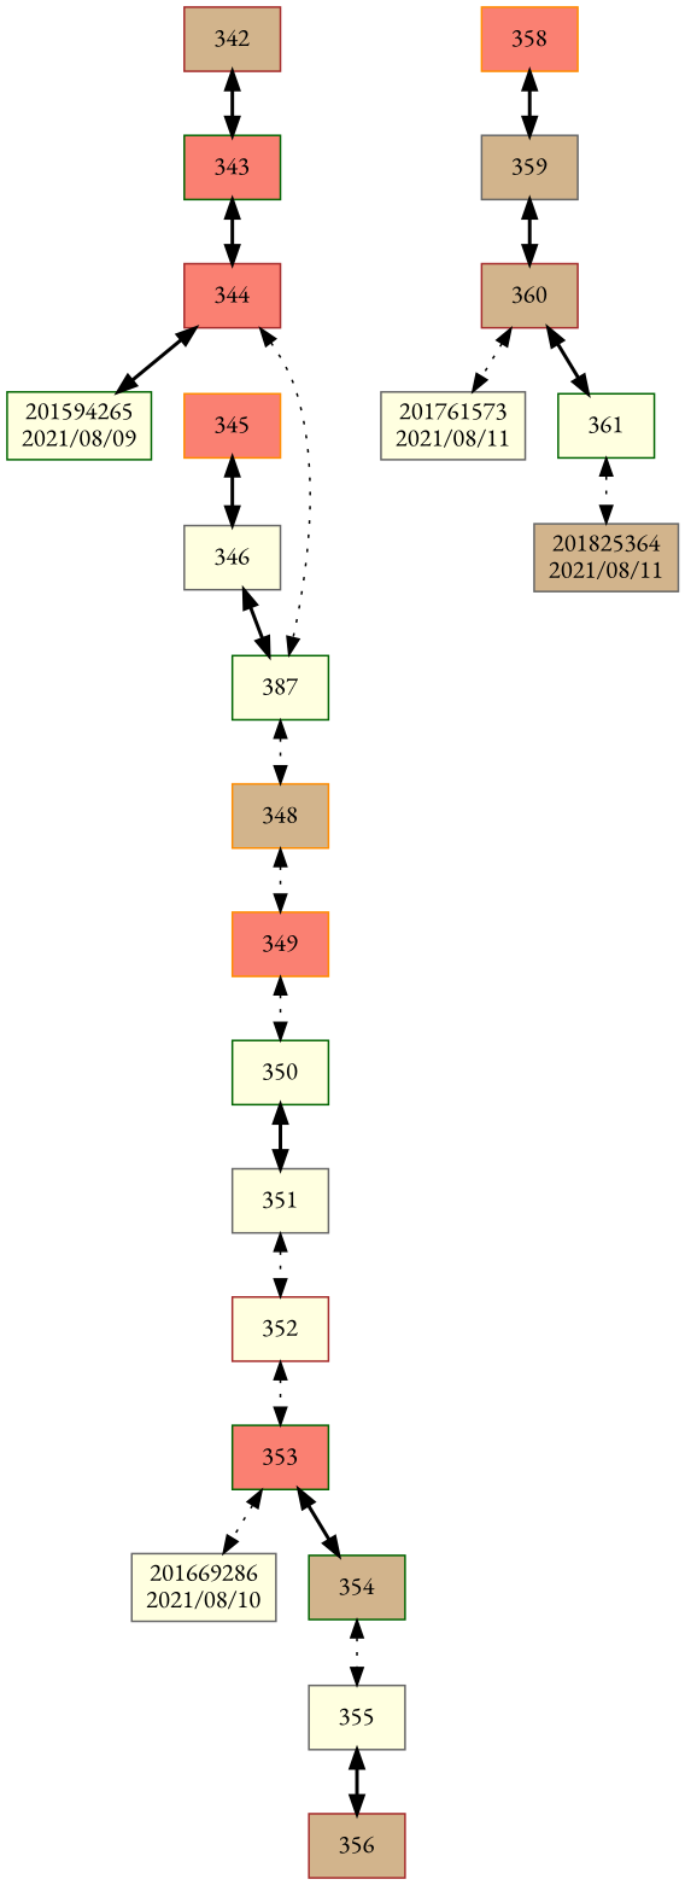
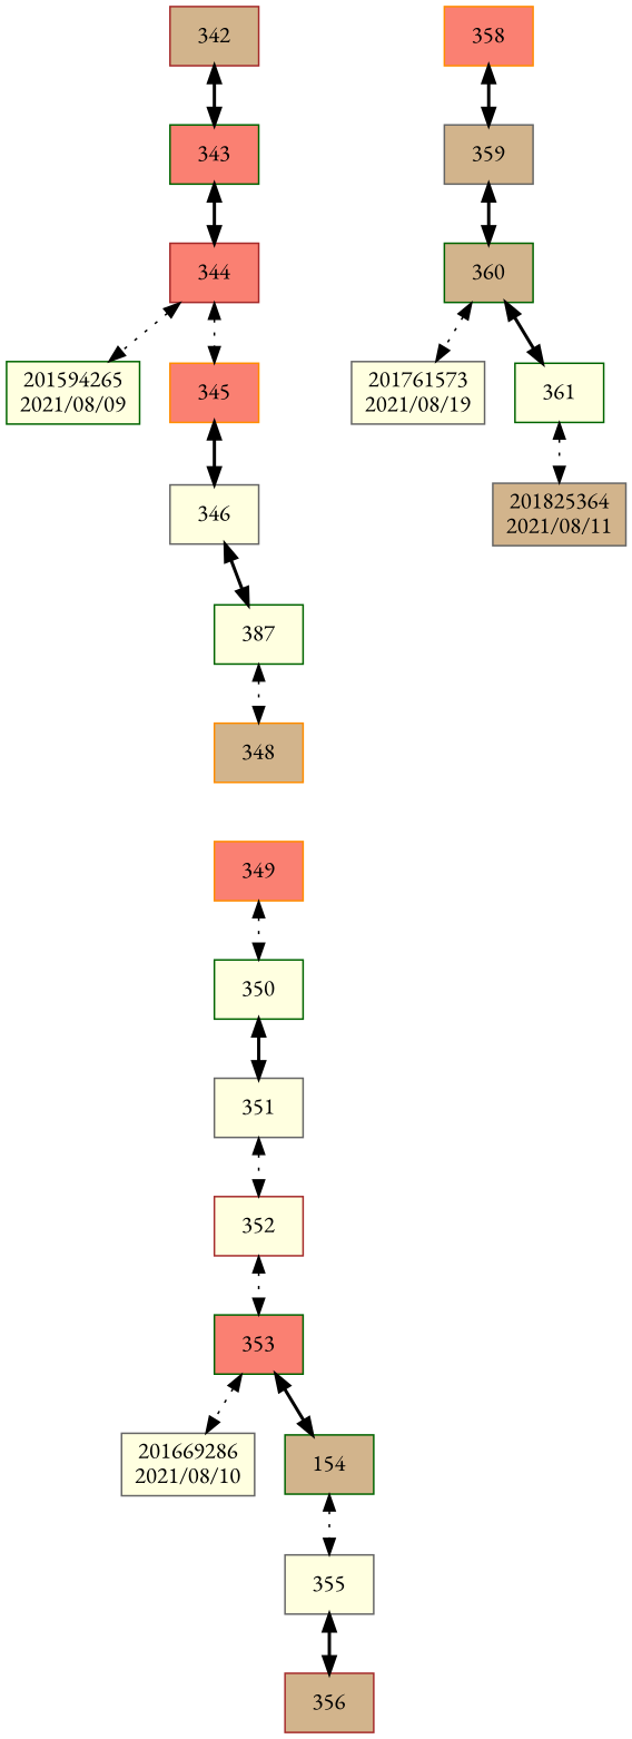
  digraph {
    compound=true
    fontname="EB Garamond"
    rankdir=TB
    node [color=darkgreen fillcolor=lightyellow fontname="EB Garamond" shape=box style=filled]
    edge [dir=both fontname="EB Garamond" style=dotted]
    n1 [color=brown fillcolor=tan label=342]
    n2 [fillcolor=salmon label=343]
    n3 [color=brown fillcolor=salmon label=344]
    n4 [label="201594265\n2021/08/09"]
    n5 [color=darkorange fillcolor=salmon label=345]
    n6 [color=gray40 label=346]
    n7 [label=387]
    n8 [color=darkorange fillcolor=tan label=348]
    n9 [color=darkorange fillcolor=salmon label=349]
    n10 [label=350]
    n11 [color=gray40 label=351]
    n12 [color=brown label=352]
    n13 [fillcolor=salmon label=353]
    n14 [color=gray40 label="201669286\n2021/08/10"]
-   n15 [fillcolor=tan label=354]
+   n15 [fillcolor=tan label=154]
    n16 [color=gray40 label=355]
    n17 [color=brown fillcolor=tan label=356]
    n18 [color=darkorange fillcolor=salmon label=358]
    n19 [color=gray40 fillcolor=tan label=359]
-   n20 [color=brown fillcolor=tan label=360]
-   n21 [color=gray40 label="201761573\n2021/08/11"]
+   n20 [fillcolor=tan label=360]
+   n21 [color=gray40 label="201761573\n2021/08/19"]
    n22 [label=361]
    n23 [color=gray40 fillcolor=tan label="201825364\n2021/08/11"]
    n1 -> n2 [style=bold]
    n2 -> n3 [style=bold]
-   n3 -> n4 [style=bold]
-   n3 -> n7
+   n3 -> n4
+   n3 -> n5
    n5 -> n6 [style=bold]
    n6 -> n7 [style=bold]
    n7 -> n8
-   n8 -> n9
    n9 -> n10
    n10 -> n11 [style=bold]
    n11 -> n12
    n12 -> n13
    n13 -> n14
    n13 -> n15 [style=bold]
    n15 -> n16
    n16 -> n17 [style=bold]
    n18 -> n19 [style=bold]
    n19 -> n20 [style=bold]
    n20 -> n21
    n20 -> n22 [style=bold]
    n22 -> n23
  }
